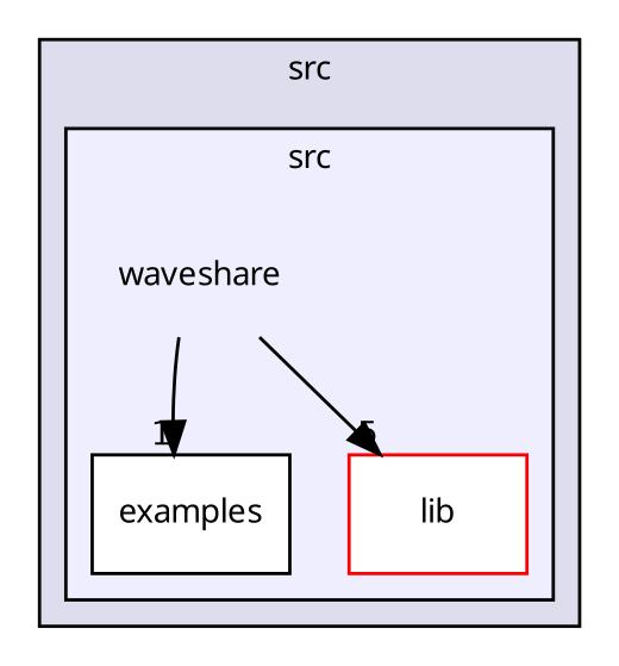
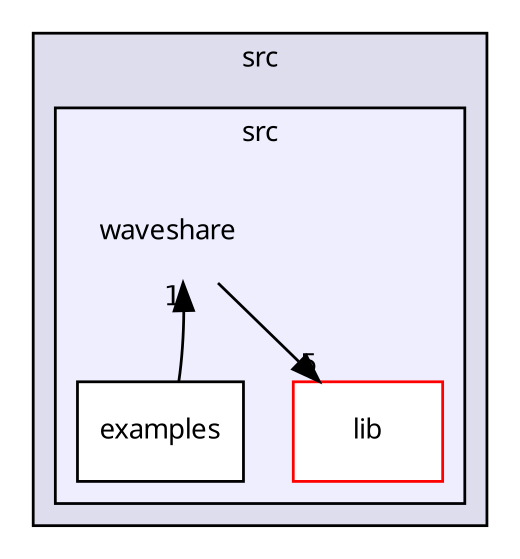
  digraph {
    compound=true
    fontname="Noto Sans"
    node [fontname="Noto Sans" fontsize=10 shape=box fillcolor=white style=filled]
    edge [fontname="Noto Sans" labeldistance=1.5 labelfontname=Helvetica labelfontsize=10]
    n1 [label=waveshare shape=plaintext fillcolor="" style=""]
    n2 [color=black label=examples]
    n3 [color=red label=lib]
    subgraph cluster_1 {
      bgcolor="#ddddee"
      fontsize=10
      label=src
      pencolor=black
      subgraph cluster_2 {
        bgcolor="#eeeeff"
        fontsize=10
        label=src
        pencolor=black
        n1
        n2
        n3
      }
    }
-   n1 -> n2 [headlabel=1]
+   n2 -> n1 [headlabel=1]
    n1 -> n3 [headlabel=5]
  }
